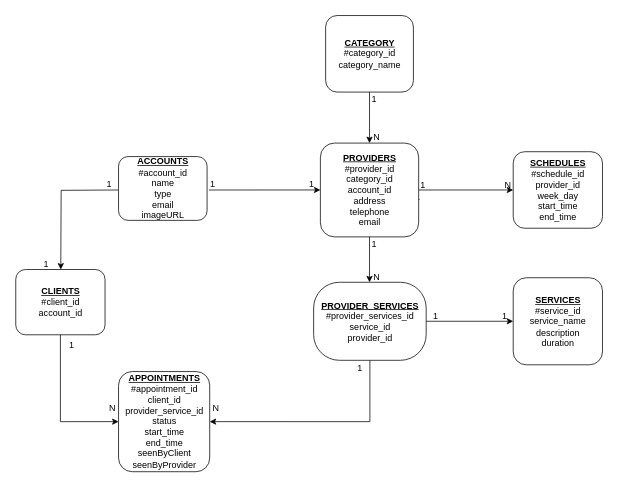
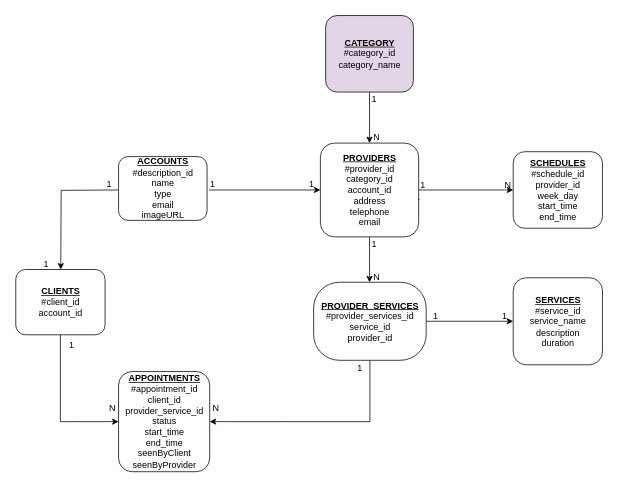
  <mxCell id="0" />
  <mxCell id="1" parent="0" />
  <mxCell id="2" style="edgeStyle=orthogonalEdgeStyle;rounded=0;orthogonalLoop=1;jettySize=auto;html=1;entryX=0;entryY=0.5;entryDx=0;entryDy=0;exitX=0.5;exitY=1;exitDx=0;exitDy=0;" parent="1" source="13" target="15" edge="1"><mxGeometry relative="1" as="geometry"><mxPoint x="80.5" y="418.5" as="sourcePoint" /><mxPoint x="157.5" y="524.5" as="targetPoint" /></mxGeometry></mxCell>
  <mxCell id="3" style="edgeStyle=orthogonalEdgeStyle;rounded=0;orthogonalLoop=1;jettySize=auto;html=1;" parent="1" edge="1"><mxGeometry relative="1" as="geometry"><mxPoint x="157.5" y="252.5" as="sourcePoint" /><mxPoint x="80.5" y="358.5" as="targetPoint" /></mxGeometry></mxCell>
  <mxCell id="4" style="edgeStyle=orthogonalEdgeStyle;rounded=0;orthogonalLoop=1;jettySize=auto;html=1;entryX=0;entryY=0.5;entryDx=0;entryDy=0;exitX=1.021;exitY=0.524;exitDx=0;exitDy=0;exitPerimeter=0;" parent="1" source="14" target="20" edge="1"><mxGeometry relative="1" as="geometry"><mxPoint x="278" y="253" as="sourcePoint" /><mxPoint x="359.5" y="360.5" as="targetPoint" /></mxGeometry></mxCell>
  <mxCell id="5" value="1" style="text;html=1;resizable=0;points=[];autosize=1;align=left;verticalAlign=top;spacingTop=-4;" parent="1" vertex="1"><mxGeometry x="139.5" y="235" width="34" height="17" as="geometry" /></mxCell>
  <mxCell id="6" value="&amp;nbsp;N" style="text;html=1;resizable=0;points=[];autosize=1;align=left;verticalAlign=top;spacingTop=-4;" parent="1" vertex="1"><mxGeometry x="139.5" y="533.5" width="34" height="17" as="geometry" /></mxCell>
  <mxCell id="7" value="1" style="text;html=1;resizable=0;points=[];autosize=1;align=left;verticalAlign=top;spacingTop=-4;" parent="1" vertex="1"><mxGeometry x="277.5" y="235" width="34" height="17" as="geometry" /></mxCell>
  <mxCell id="8" value="1" style="text;html=1;resizable=0;points=[];autosize=1;align=left;verticalAlign=top;spacingTop=-4;" parent="1" vertex="1"><mxGeometry x="55.5" y="341.5" width="34" height="17" as="geometry" /></mxCell>
  <mxCell id="9" value="1" style="text;html=1;resizable=0;points=[];autosize=1;align=left;verticalAlign=top;spacingTop=-4;" parent="1" vertex="1"><mxGeometry x="409.5" y="235" width="34" height="17" as="geometry" /></mxCell>
  <mxCell id="10" value="1" style="text;html=1;resizable=0;points=[];autosize=1;align=left;verticalAlign=top;spacingTop=-4;" parent="1" vertex="1"><mxGeometry x="550.5" y="252" width="34" height="17" as="geometry" /></mxCell>
  <mxCell id="11" value="&amp;nbsp;N" style="text;html=1;resizable=0;points=[];autosize=1;align=left;verticalAlign=top;spacingTop=-4;" parent="1" vertex="1"><mxGeometry x="277.5" y="533.5" width="34" height="17" as="geometry" /></mxCell>
  <mxCell id="12" value="&amp;nbsp;N" style="text;html=1;resizable=0;points=[];autosize=1;align=left;verticalAlign=top;spacingTop=-4;" parent="1" vertex="1"><mxGeometry x="666.5" y="235.5" width="34" height="17" as="geometry" /></mxCell>
  <mxCell id="13" value="&lt;b&gt;&lt;u&gt;CLIENTS&lt;/u&gt;&lt;/b&gt;&lt;br&gt;#client_id&lt;br&gt;account_id" style="rounded=1;whiteSpace=wrap;html=1;" parent="1" vertex="1"><mxGeometry x="20.5" y="358.5" width="119" height="87" as="geometry" /></mxCell>
- <mxCell id="14" value="&lt;b&gt;&lt;u&gt;ACCOUNTS&lt;/u&gt;&lt;/b&gt;&lt;br&gt;#account_id&lt;br&gt;name&lt;br&gt;type&lt;br&gt;email&lt;br&gt;imageURL" style="rounded=1;whiteSpace=wrap;html=1;" parent="1" vertex="1"><mxGeometry x="157.5" y="208" width="118" height="85" as="geometry" /></mxCell>
+ <mxCell id="14" value="&lt;b&gt;&lt;u&gt;ACCOUNTS&lt;/u&gt;&lt;/b&gt;&lt;br&gt;#description_id&lt;br&gt;name&lt;br&gt;type&lt;br&gt;email&lt;br&gt;imageURL" style="rounded=1;whiteSpace=wrap;html=1;" parent="1" vertex="1"><mxGeometry x="157.5" y="208" width="118" height="85" as="geometry" /></mxCell>
  <mxCell id="15" value="&lt;b&gt;&lt;u&gt;APPOINTMENTS&lt;/u&gt;&lt;/b&gt;&lt;br&gt;#appointment_id&lt;br&gt;client_id&lt;br&gt;provider_service_id&lt;br&gt;status&lt;br&gt;start_time&lt;br&gt;end_time&lt;br&gt;seenByClient&lt;br&gt;seenByProvider" style="rounded=1;whiteSpace=wrap;html=1;" parent="1" vertex="1"><mxGeometry x="157.5" y="494.5" width="121.5" height="133.5" as="geometry" /></mxCell>
  <mxCell id="16" value="&lt;b&gt;&lt;u&gt;SERVICES&lt;/u&gt;&lt;/b&gt;&lt;br&gt;#service_id&lt;br&gt;service_name&lt;br&gt;description&lt;br&gt;duration" style="rounded=1;whiteSpace=wrap;html=1;" parent="1" vertex="1"><mxGeometry x="683.5" y="369.5" width="119" height="116" as="geometry" /></mxCell>
  <mxCell id="17" value="&lt;b&gt;&lt;u&gt;SCHEDULES&lt;/u&gt;&lt;/b&gt;&lt;br&gt;#schedule_id&lt;br&gt;provider_id&lt;br&gt;week_day&lt;br&gt;start_time&lt;br&gt;end_time" style="rounded=1;whiteSpace=wrap;html=1;" parent="1" vertex="1"><mxGeometry x="683.5" y="201.5" width="119" height="102" as="geometry" /></mxCell>
  <mxCell id="18" style="edgeStyle=orthogonalEdgeStyle;rounded=0;orthogonalLoop=1;jettySize=auto;html=1;entryX=0;entryY=0.5;entryDx=0;entryDy=0;" parent="1" source="20" target="17" edge="1"><mxGeometry relative="1" as="geometry"><Array as="points"><mxPoint x="675" y="253" /><mxPoint x="675" y="253" /></Array></mxGeometry></mxCell>
  <mxCell id="19" style="edgeStyle=orthogonalEdgeStyle;rounded=0;orthogonalLoop=1;jettySize=auto;html=1;" parent="1" source="20" edge="1"><mxGeometry relative="1" as="geometry"><mxPoint x="492" y="375.5" as="targetPoint" /></mxGeometry></mxCell>
  <mxCell id="20" value="&lt;b&gt;&lt;u&gt;PROVIDERS&lt;/u&gt;&lt;/b&gt;&lt;br&gt;#provider_id&lt;br&gt;category_id&lt;br&gt;account_id&lt;br&gt;address&lt;br&gt;telephone&lt;br&gt;email" style="rounded=1;whiteSpace=wrap;html=1;" parent="1" vertex="1"><mxGeometry x="426.5" y="190" width="131" height="125" as="geometry" /></mxCell>
  <mxCell id="21" value="1" style="text;html=1;resizable=0;points=[];autosize=1;align=left;verticalAlign=top;spacingTop=-4;" parent="1" vertex="1"><mxGeometry x="89.5" y="450" width="34" height="17" as="geometry" /></mxCell>
  <mxCell id="22" value="1" style="text;html=1;resizable=0;points=[];autosize=1;align=left;verticalAlign=top;spacingTop=-4;" parent="1" vertex="1"><mxGeometry x="492.5" y="315" width="34" height="17" as="geometry" /></mxCell>
  <mxCell id="23" value="&amp;nbsp;N" style="text;html=1;resizable=0;points=[];autosize=1;align=left;verticalAlign=top;spacingTop=-4;" parent="1" vertex="1"><mxGeometry x="492" y="358.5" width="34" height="17" as="geometry" /></mxCell>
  <mxCell id="24" value="1" style="text;html=1;resizable=0;points=[];autosize=1;align=left;verticalAlign=top;spacingTop=-4;" parent="1" vertex="1"><mxGeometry x="474" y="479.5" width="34" height="17" as="geometry" /></mxCell>
  <mxCell id="25" style="edgeStyle=orthogonalEdgeStyle;rounded=0;orthogonalLoop=1;jettySize=auto;html=1;entryX=0.5;entryY=0;entryDx=0;entryDy=0;" parent="1" source="26" target="20" edge="1"><mxGeometry relative="1" as="geometry" /></mxCell>
- <mxCell id="26" value="&lt;u style=&quot;font-weight: bold&quot;&gt;CATEGORY&lt;/u&gt;&lt;br&gt;#category_id&lt;br&gt;category_name" style="rounded=1;whiteSpace=wrap;html=1;" parent="1" vertex="1"><mxGeometry x="433.5" y="20" width="117" height="102" as="geometry" /></mxCell>
+ <mxCell id="26" value="&lt;u style=&quot;font-weight: bold&quot;&gt;CATEGORY&lt;/u&gt;&lt;br&gt;#category_id&lt;br&gt;category_name" style="rounded=1;whiteSpace=wrap;html=1;fillColor=#e1d5e7;" parent="1" vertex="1"><mxGeometry x="433.5" y="20" width="117" height="102" as="geometry" /></mxCell>
  <mxCell id="27" value="1" style="text;html=1;resizable=0;points=[];autosize=1;align=left;verticalAlign=top;spacingTop=-4;" parent="1" vertex="1"><mxGeometry x="492.5" y="122" width="34" height="17" as="geometry" /></mxCell>
  <mxCell id="28" value="&amp;nbsp;N" style="text;html=1;resizable=0;points=[];autosize=1;align=left;verticalAlign=top;spacingTop=-4;" parent="1" vertex="1"><mxGeometry x="492" y="173" width="34" height="17" as="geometry" /></mxCell>
  <mxCell id="29" style="edgeStyle=orthogonalEdgeStyle;rounded=0;orthogonalLoop=1;jettySize=auto;html=1;entryX=1;entryY=0.5;entryDx=0;entryDy=0;exitX=0.5;exitY=1;exitDx=0;exitDy=0;" parent="1" source="31" target="15" edge="1"><mxGeometry relative="1" as="geometry" /></mxCell>
  <mxCell id="30" style="edgeStyle=orthogonalEdgeStyle;rounded=0;orthogonalLoop=1;jettySize=auto;html=1;" parent="1" source="31" target="16" edge="1"><mxGeometry relative="1" as="geometry" /></mxCell>
  <mxCell id="31" value="&lt;b&gt;&lt;u&gt;PROVIDER_SERVICES&lt;/u&gt;&lt;/b&gt;&lt;br&gt;#provider_services_id&lt;br&gt;service_id&lt;br&gt;provider_id" style="rounded=1;whiteSpace=wrap;html=1;arcSize=33;" parent="1" vertex="1"><mxGeometry x="417.5" y="375.5" width="150" height="104" as="geometry" /></mxCell>
  <mxCell id="32" value="1" style="text;html=1;resizable=0;points=[];autosize=1;align=left;verticalAlign=top;spacingTop=-4;" parent="1" vertex="1"><mxGeometry x="574.5" y="410.5" width="17" height="14" as="geometry" /></mxCell>
  <mxCell id="33" value="1" style="text;html=1;resizable=0;points=[];autosize=1;align=left;verticalAlign=top;spacingTop=-4;" parent="1" vertex="1"><mxGeometry x="666.5" y="410.5" width="34" height="17" as="geometry" /></mxCell>
  <mxCell id="34" value="1" style="text;html=1;resizable=0;points=[];autosize=1;align=left;verticalAlign=top;spacingTop=-4;" parent="1" vertex="1"><mxGeometry x="557.5" y="235.5" width="34" height="17" as="geometry" /></mxCell>
